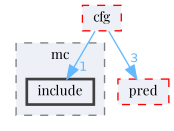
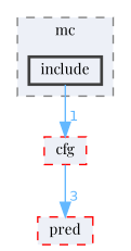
  digraph {
    compound=true
    fontname="Playfair Display"
    node [color=red fillcolor="#edf0f7" fontname="Playfair Display" fontsize=10 shape=box style="filled,dashed"]
    edge [color=steelblue1 fontcolor=steelblue1 fontname="Playfair Display" fontsize=10 labeldistance=1.5 labelfontname=Helvetica labelfontsize=10]
    n1 [color=grey25 height=0.2 label=include style="filled,bold" width=0.4]
    n2 [height=0.2 label=cfg width=0.4]
    n3 [height=0.2 label=pred width=0.4]
    subgraph cluster_1 {
      bgcolor="#edf0f7"
      fontsize=10
      label=mc
      pencolor=grey50
      style="filled,dashed"
      n1
    }
-   n2 -> n1 [headlabel=1]
+   n1 -> n2 [headlabel=1]
    n2 -> n3 [headlabel=3]
  }
